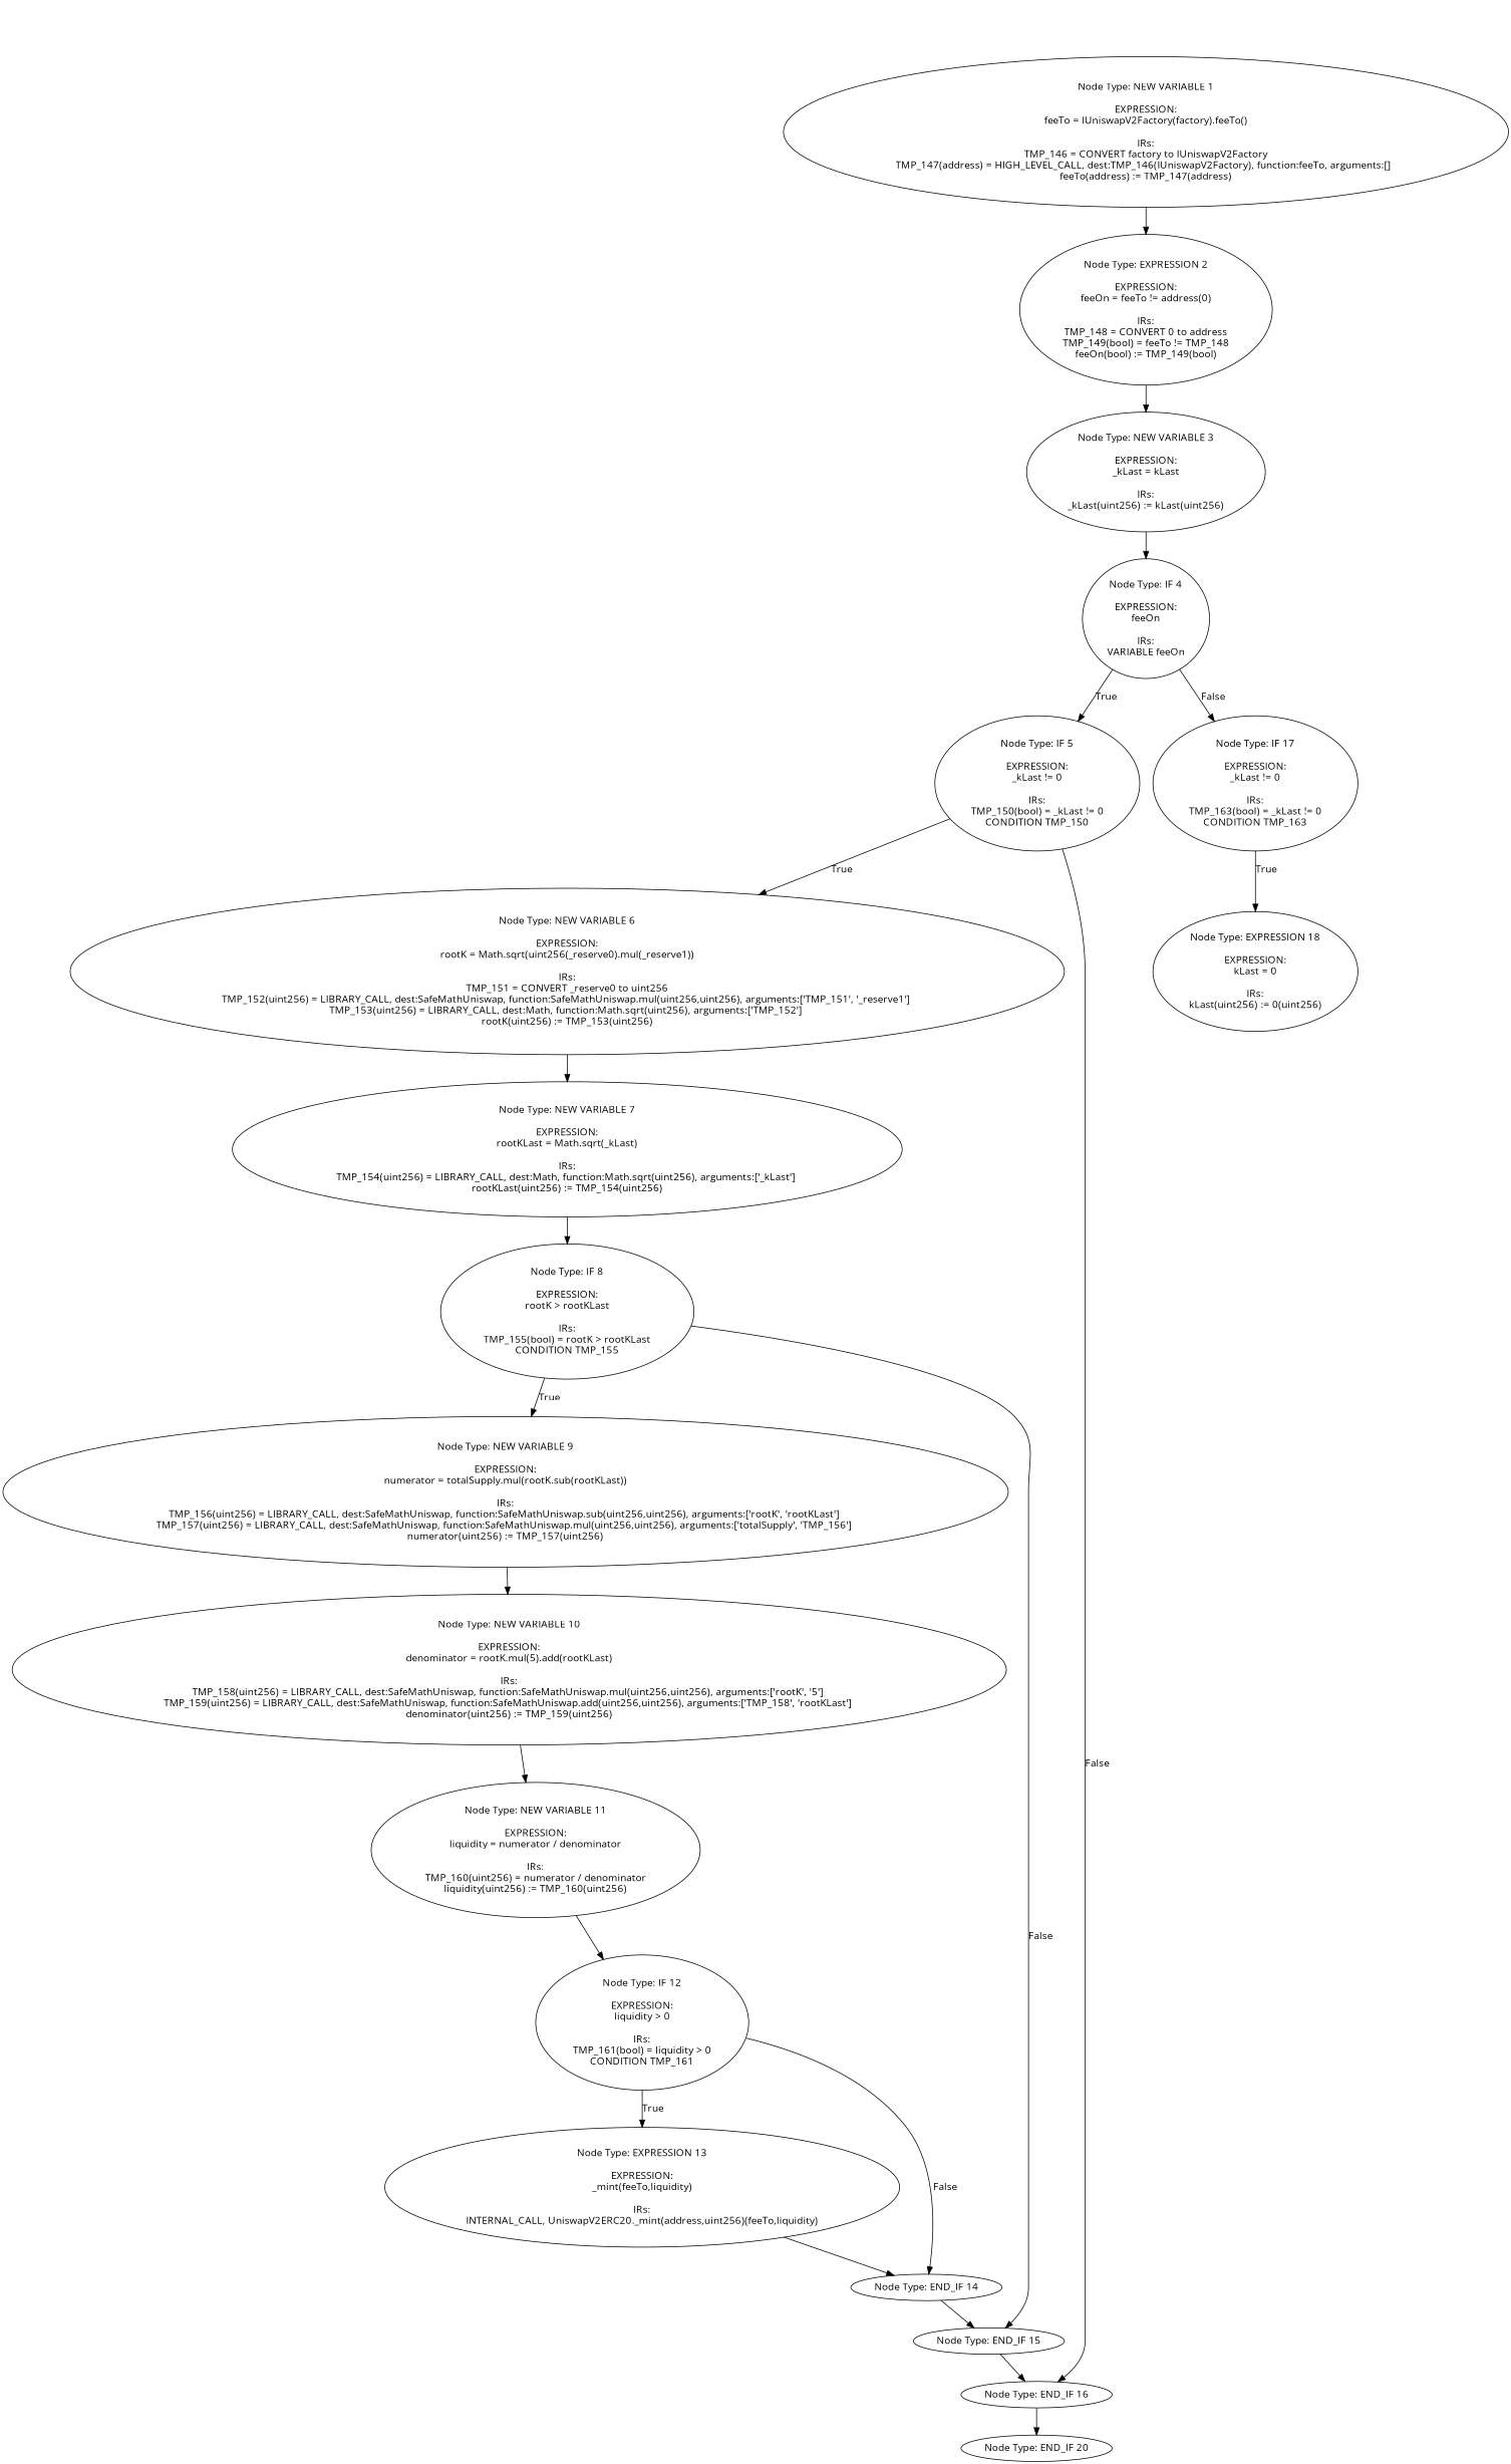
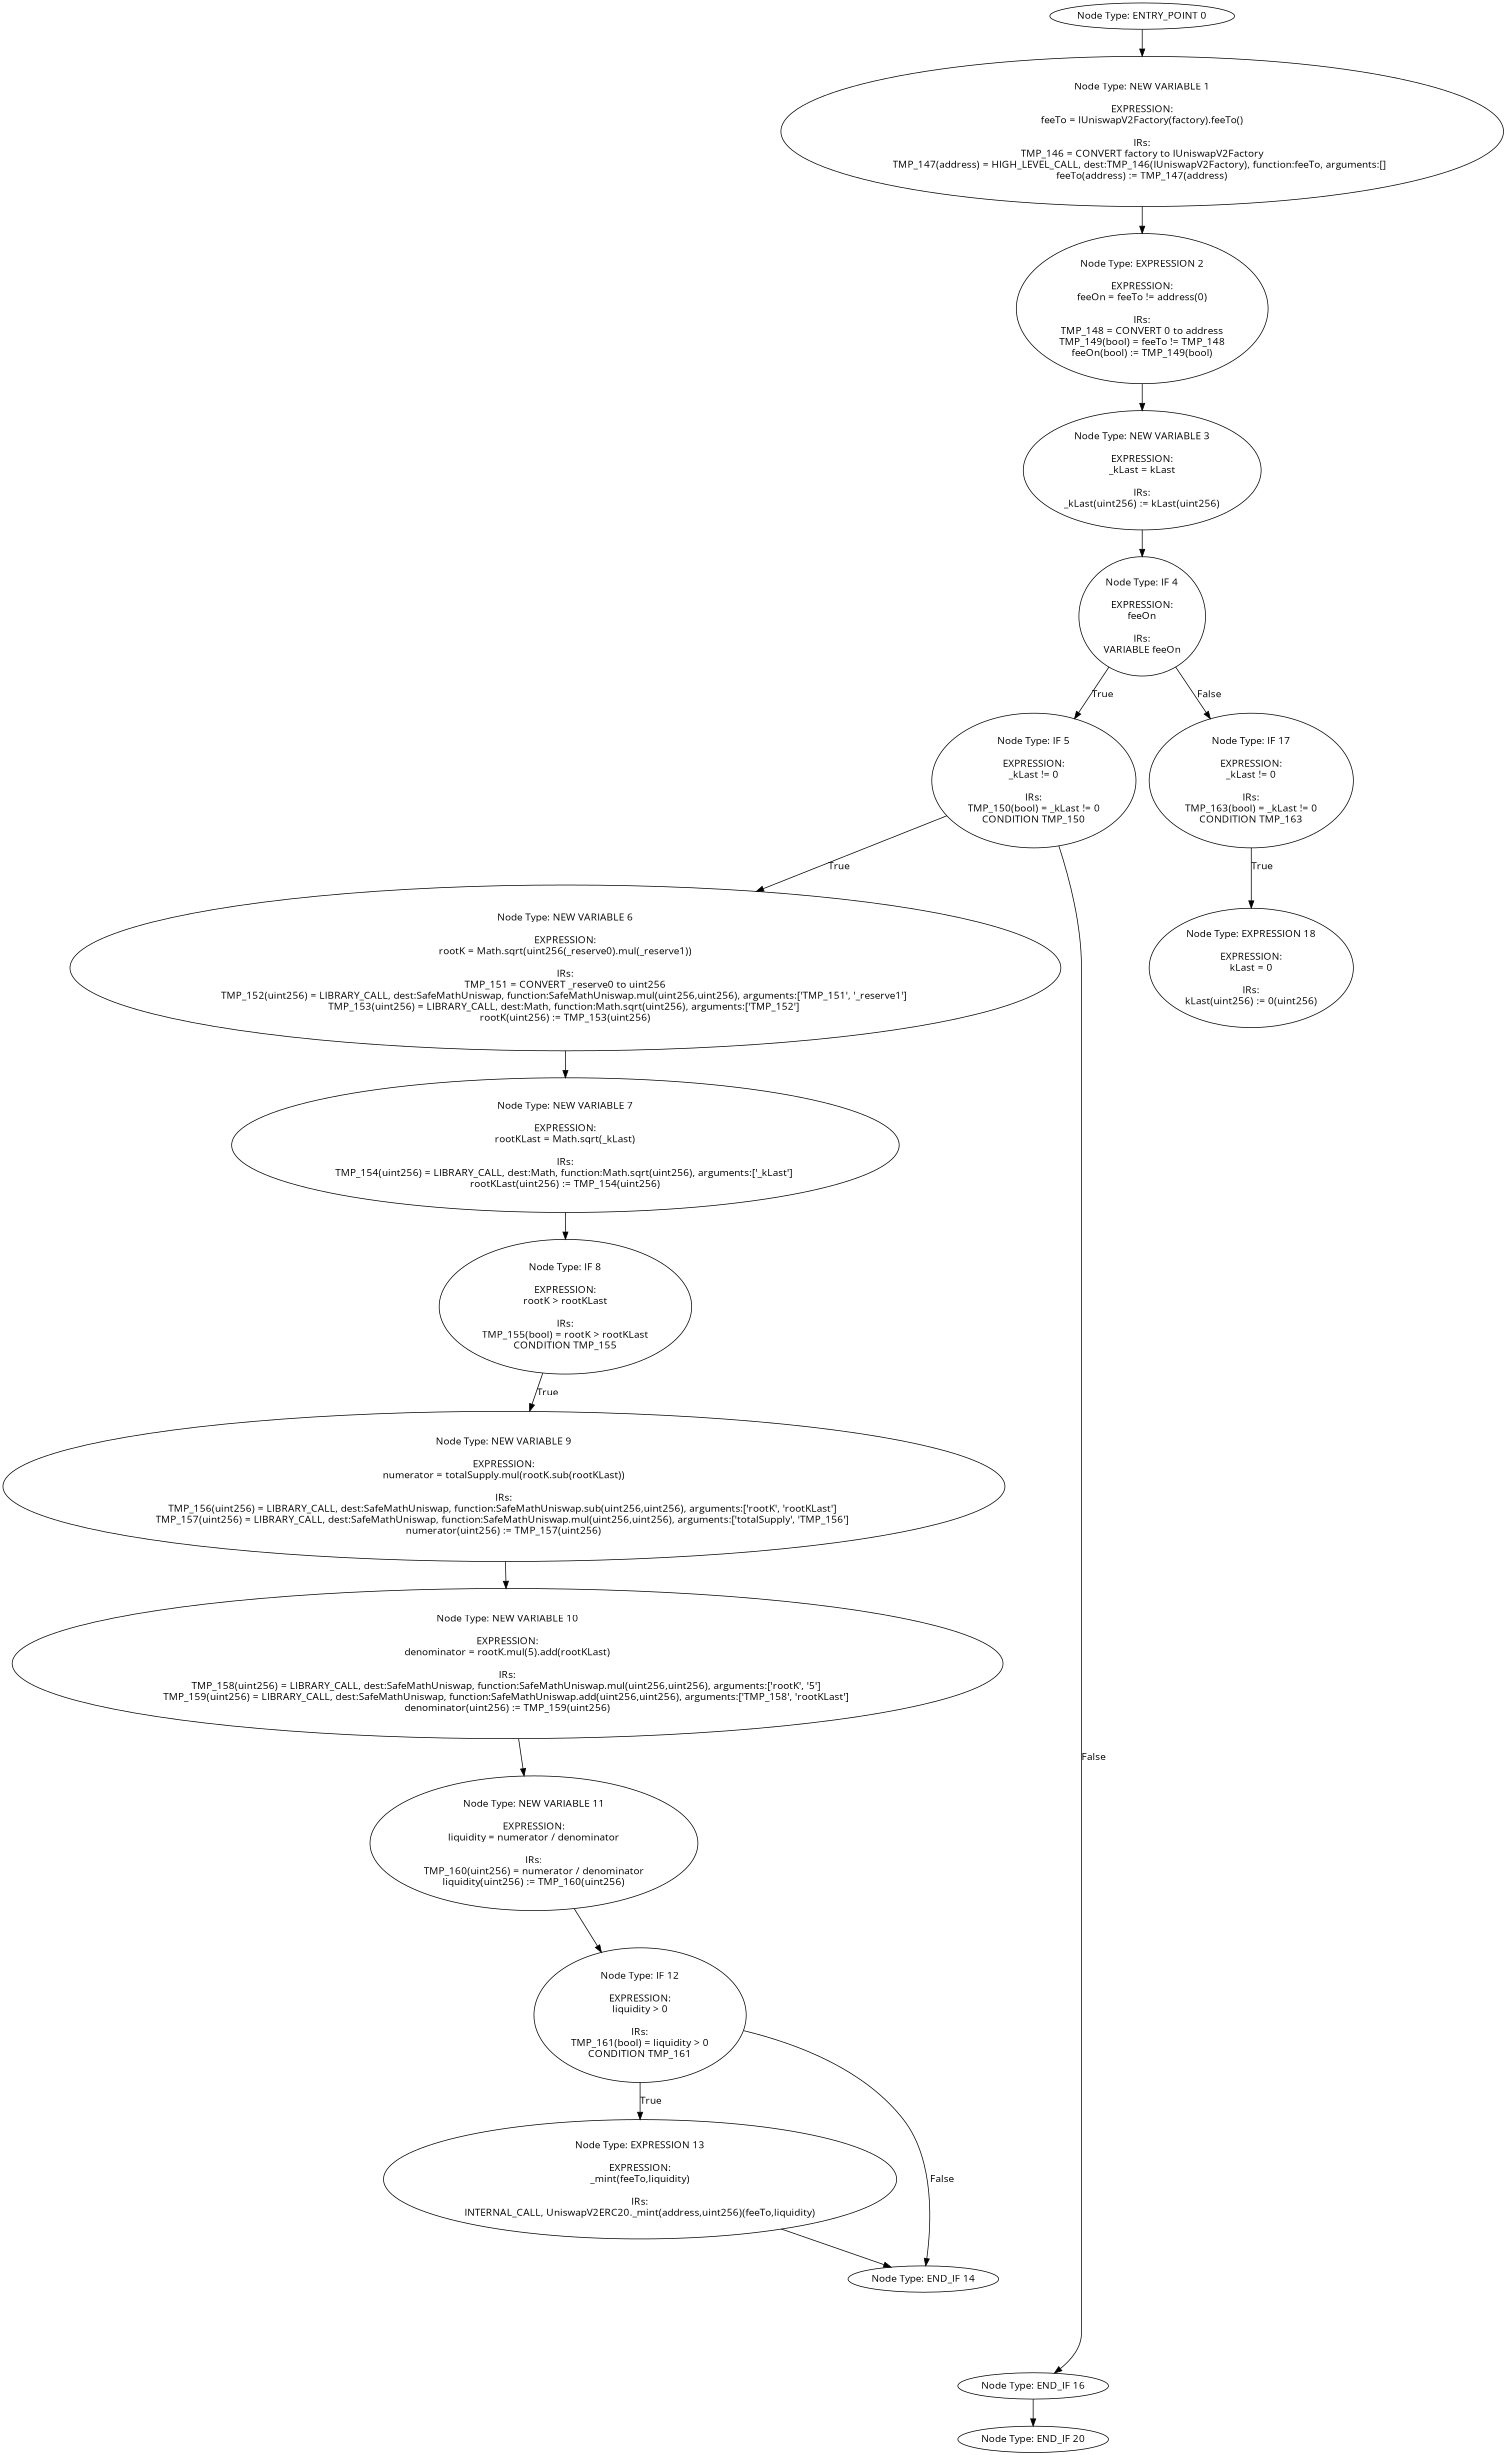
  digraph {
    fontname="Open Sans"
    node [fontname="Open Sans"]
    edge [fontname="Open Sans"]
+   n1 [label="Node Type: ENTRY_POINT 0\n"]
    n2 [label="Node Type: NEW VARIABLE 1\n\nEXPRESSION:\nfeeTo = IUniswapV2Factory(factory).feeTo()\n\nIRs:\nTMP_146 = CONVERT factory to IUniswapV2Factory\nTMP_147(address) = HIGH_LEVEL_CALL, dest:TMP_146(IUniswapV2Factory), function:feeTo, arguments:[]  \nfeeTo(address) := TMP_147(address)"]
    n3 [label="Node Type: EXPRESSION 2\n\nEXPRESSION:\nfeeOn = feeTo != address(0)\n\nIRs:\nTMP_148 = CONVERT 0 to address\nTMP_149(bool) = feeTo != TMP_148\nfeeOn(bool) := TMP_149(bool)"]
    n4 [label="Node Type: NEW VARIABLE 3\n\nEXPRESSION:\n_kLast = kLast\n\nIRs:\n_kLast(uint256) := kLast(uint256)"]
    n5 [label="Node Type: IF 4\n\nEXPRESSION:\nfeeOn\n\nIRs:\nVARIABLE feeOn"]
    n6 [label="Node Type: IF 5\n\nEXPRESSION:\n_kLast != 0\n\nIRs:\nTMP_150(bool) = _kLast != 0\nCONDITION TMP_150"]
    n7 [label="Node Type: IF 17\n\nEXPRESSION:\n_kLast != 0\n\nIRs:\nTMP_163(bool) = _kLast != 0\nCONDITION TMP_163"]
    n8 [label="Node Type: NEW VARIABLE 6\n\nEXPRESSION:\nrootK = Math.sqrt(uint256(_reserve0).mul(_reserve1))\n\nIRs:\nTMP_151 = CONVERT _reserve0 to uint256\nTMP_152(uint256) = LIBRARY_CALL, dest:SafeMathUniswap, function:SafeMathUniswap.mul(uint256,uint256), arguments:['TMP_151', '_reserve1'] \nTMP_153(uint256) = LIBRARY_CALL, dest:Math, function:Math.sqrt(uint256), arguments:['TMP_152'] \nrootK(uint256) := TMP_153(uint256)"]
    n9 [label="Node Type: END_IF 16\n"]
    n10 [label="Node Type: EXPRESSION 18\n\nEXPRESSION:\nkLast = 0\n\nIRs:\nkLast(uint256) := 0(uint256)"]
    n11 [label="Node Type: NEW VARIABLE 7\n\nEXPRESSION:\nrootKLast = Math.sqrt(_kLast)\n\nIRs:\nTMP_154(uint256) = LIBRARY_CALL, dest:Math, function:Math.sqrt(uint256), arguments:['_kLast'] \nrootKLast(uint256) := TMP_154(uint256)"]
    n12 [label="Node Type: END_IF 20\n"]
    n13 [label="Node Type: IF 8\n\nEXPRESSION:\nrootK > rootKLast\n\nIRs:\nTMP_155(bool) = rootK > rootKLast\nCONDITION TMP_155"]
    n14 [label="Node Type: NEW VARIABLE 9\n\nEXPRESSION:\nnumerator = totalSupply.mul(rootK.sub(rootKLast))\n\nIRs:\nTMP_156(uint256) = LIBRARY_CALL, dest:SafeMathUniswap, function:SafeMathUniswap.sub(uint256,uint256), arguments:['rootK', 'rootKLast'] \nTMP_157(uint256) = LIBRARY_CALL, dest:SafeMathUniswap, function:SafeMathUniswap.mul(uint256,uint256), arguments:['totalSupply', 'TMP_156'] \nnumerator(uint256) := TMP_157(uint256)"]
-   n15 [label="Node Type: END_IF 15\n"]
    n16 [label="Node Type: NEW VARIABLE 10\n\nEXPRESSION:\ndenominator = rootK.mul(5).add(rootKLast)\n\nIRs:\nTMP_158(uint256) = LIBRARY_CALL, dest:SafeMathUniswap, function:SafeMathUniswap.mul(uint256,uint256), arguments:['rootK', '5'] \nTMP_159(uint256) = LIBRARY_CALL, dest:SafeMathUniswap, function:SafeMathUniswap.add(uint256,uint256), arguments:['TMP_158', 'rootKLast'] \ndenominator(uint256) := TMP_159(uint256)"]
    n17 [label="Node Type: NEW VARIABLE 11\n\nEXPRESSION:\nliquidity = numerator / denominator\n\nIRs:\nTMP_160(uint256) = numerator / denominator\nliquidity(uint256) := TMP_160(uint256)"]
    n18 [label="Node Type: IF 12\n\nEXPRESSION:\nliquidity > 0\n\nIRs:\nTMP_161(bool) = liquidity > 0\nCONDITION TMP_161"]
    n19 [label="Node Type: EXPRESSION 13\n\nEXPRESSION:\n_mint(feeTo,liquidity)\n\nIRs:\nINTERNAL_CALL, UniswapV2ERC20._mint(address,uint256)(feeTo,liquidity)"]
    n20 [label="Node Type: END_IF 14\n"]
+   n1 -> n2
    n2 -> n3
    n3 -> n4
    n4 -> n5
    n5 -> n6 [label=True]
    n5 -> n7 [label=False]
    n6 -> n8 [label=True]
    n6 -> n9 [label=False]
    n7 -> n10 [label=True]
    n8 -> n11
    n9 -> n12
    n11 -> n13
    n13 -> n14 [label=True]
-   n13 -> n15 [label=False]
    n14 -> n16
-   n15 -> n9
    n16 -> n17
    n17 -> n18
    n18 -> n19 [label=True]
    n18 -> n20 [label=False]
    n19 -> n20
-   n20 -> n15
  }
